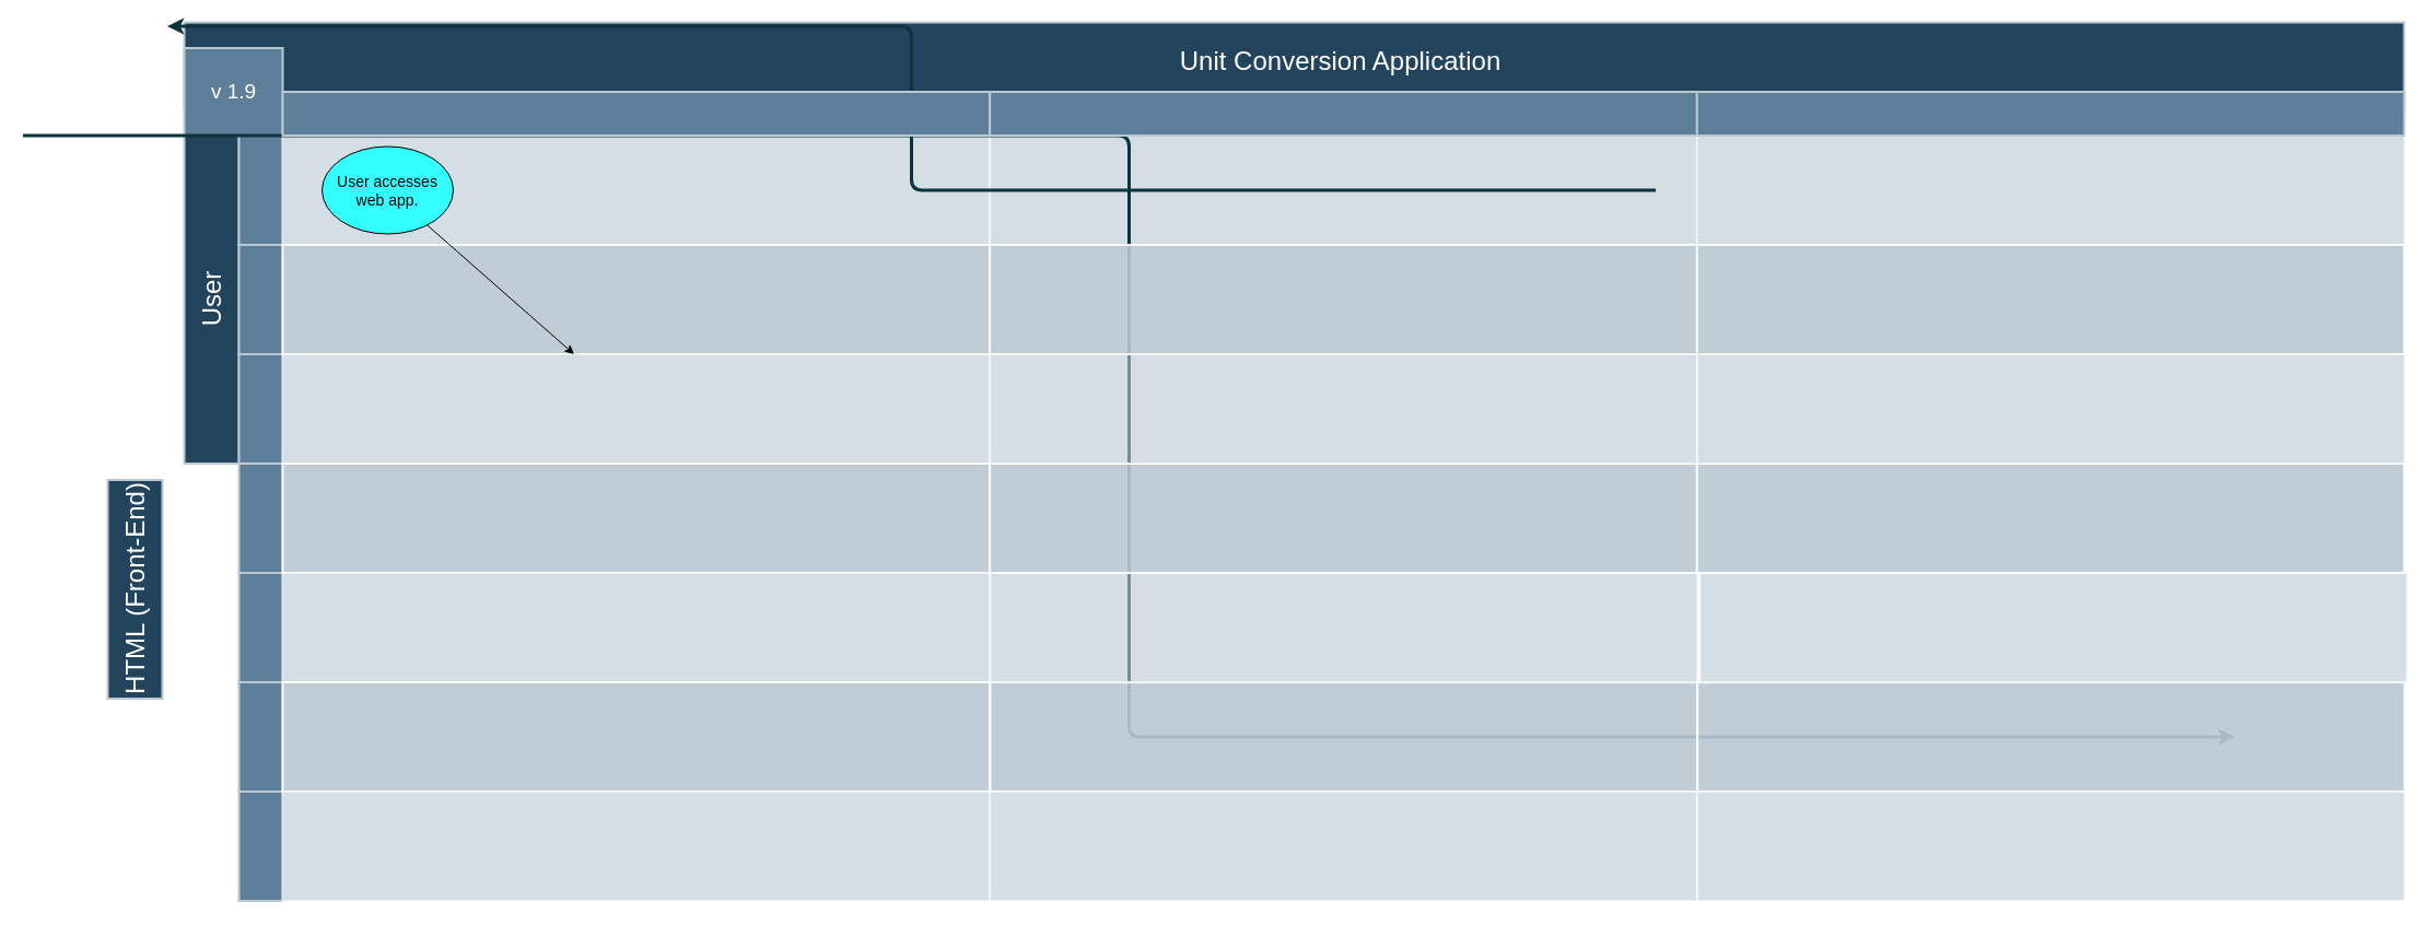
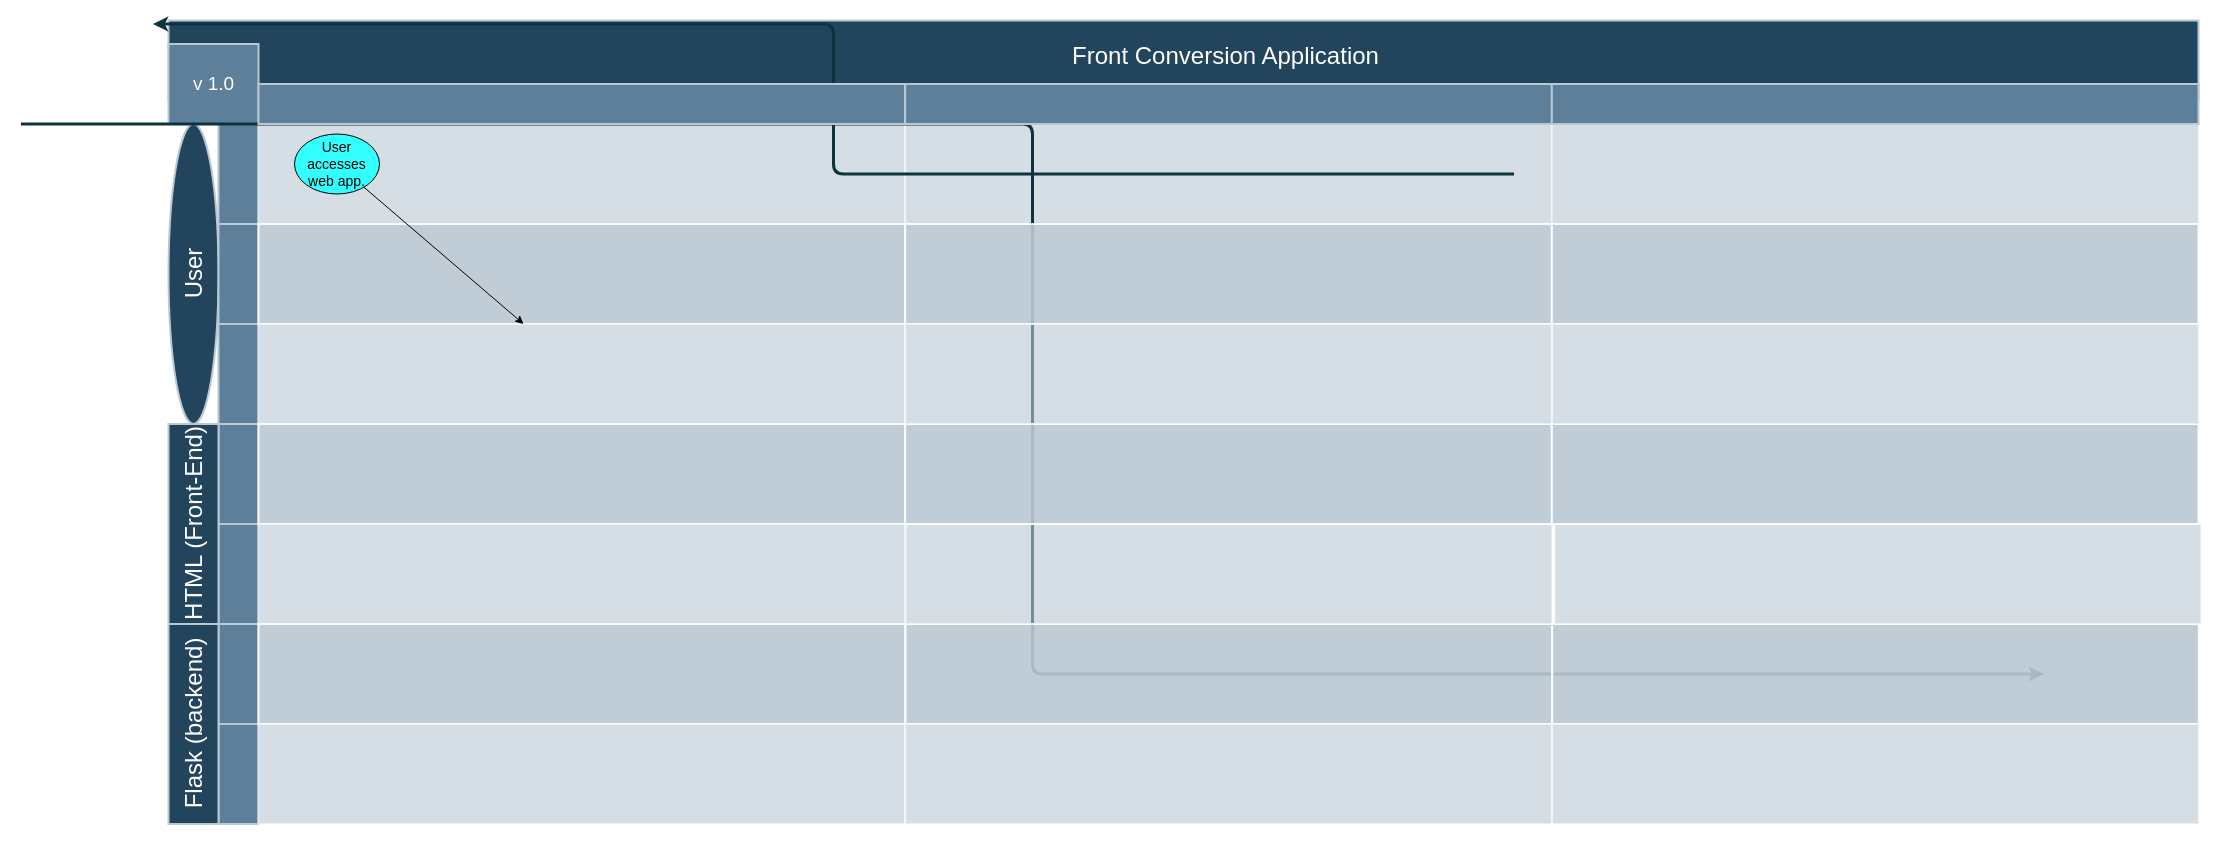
  <mxCell id="0" />
  <mxCell id="1" parent="0" />
- <mxCell id="2" value="Unit Conversion Application" style="strokeColor=#BAC8D3;fillColor=#23445D;fontSize=24;strokeWidth=2;fontFamily=Helvetica;html=1;fontColor=#FFFFFF;fontStyle=0;spacingBottom=8;spacingRight=0;spacingLeft=83;" parent="1" vertex="1"><mxGeometry x="168" y="20" width="2030" height="80" as="geometry" /></mxCell>
- <mxCell id="3" value="User" style="strokeColor=#BAC8D3;fillColor=#23445D;fontSize=24;strokeWidth=2;horizontal=0;fontFamily=Helvetica;html=1;fontColor=#FFFFFF;fontStyle=0" parent="1" vertex="1"><mxGeometry x="168" y="123.5" width="50" height="300" as="geometry" /></mxCell>
+ <mxCell id="2" value="Front Conversion Application" style="strokeColor=#BAC8D3;fillColor=#23445D;fontSize=24;strokeWidth=2;fontFamily=Helvetica;html=1;fontColor=#FFFFFF;fontStyle=0;spacingBottom=8;spacingRight=0;spacingLeft=83;" parent="1" vertex="1"><mxGeometry x="168" y="20" width="2030" height="80" as="geometry" /></mxCell>
+ <mxCell id="3" value="User" style="ellipse;strokeColor=#BAC8D3;fillColor=#23445D;fontSize=24;strokeWidth=2;horizontal=0;fontFamily=Helvetica;html=1;fontColor=#FFFFFF;fontStyle=0;" parent="1" vertex="1"><mxGeometry x="168" y="123.5" width="50" height="300" as="geometry" /></mxCell>
  <mxCell id="4" value="" style="strokeColor=#BAC8D3;fillColor=#5d7f99;fontSize=19;strokeWidth=2;horizontal=0;fontFamily=Helvetica;html=1;labelBackgroundColor=none;fontColor=#FFFFFF;" parent="1" vertex="1"><mxGeometry x="218" y="123.5" width="40" height="100" as="geometry" /></mxCell>
- <mxCell id="5" value="v 1.9" style="strokeColor=#BAC8D3;fillColor=#5d7f99;fontSize=19;strokeWidth=2;fontFamily=Helvetica;html=1;labelBackgroundColor=none;fontColor=#FFFFFF;" parent="1" vertex="1"><mxGeometry x="168" y="43.5" width="90" height="80" as="geometry" /></mxCell>
+ <mxCell id="5" value="v 1.0" style="strokeColor=#BAC8D3;fillColor=#5d7f99;fontSize=19;strokeWidth=2;fontFamily=Helvetica;html=1;labelBackgroundColor=none;fontColor=#FFFFFF;" parent="1" vertex="1"><mxGeometry x="168" y="43.5" width="90" height="80" as="geometry" /></mxCell>
  <mxCell id="6" value="" style="strokeColor=#BAC8D3;fillColor=#5d7f99;fontSize=19;strokeWidth=2;horizontal=0;fontFamily=Helvetica;html=1;labelBackgroundColor=none;fontColor=#FFFFFF;" parent="1" vertex="1"><mxGeometry x="218" y="223.5" width="40" height="100" as="geometry" /></mxCell>
  <mxCell id="7" value="" style="strokeColor=#BAC8D3;fillColor=#5d7f99;fontSize=19;strokeWidth=2;horizontal=0;fontFamily=Helvetica;html=1;labelBackgroundColor=none;fontColor=#FFFFFF;" parent="1" vertex="1"><mxGeometry x="218" y="323.5" width="40" height="100" as="geometry" /></mxCell>
  <mxCell id="8" value="" style="strokeColor=#BAC8D3;fillColor=#5d7f99;fontSize=19;strokeWidth=2;horizontal=0;fontFamily=Helvetica;html=1;labelBackgroundColor=none;fontColor=#FFFFFF;" parent="1" vertex="1"><mxGeometry x="218" y="523.5" width="40" height="100" as="geometry" /></mxCell>
  <mxCell id="9" value="" style="strokeColor=#BAC8D3;fillColor=#5d7f99;fontSize=19;strokeWidth=2;horizontal=0;fontFamily=Helvetica;html=1;labelBackgroundColor=none;fontColor=#FFFFFF;" parent="1" vertex="1"><mxGeometry x="218" y="423.5" width="40" height="100" as="geometry" /></mxCell>
- <mxCell id="10" value="HTML (Front-End)" style="strokeColor=#BAC8D3;fillColor=#23445D;fontSize=24;strokeWidth=2;horizontal=0;fontFamily=Helvetica;html=1;fontColor=#FFFFFF;fontStyle=0" parent="1" vertex="1"><mxGeometry x="98" y="438.5" width="50" height="200" as="geometry" /></mxCell>
+ <mxCell id="10" value="HTML (Front-End)" style="strokeColor=#BAC8D3;fillColor=#23445D;fontSize=24;strokeWidth=2;horizontal=0;fontFamily=Helvetica;html=1;fontColor=#FFFFFF;fontStyle=0" parent="1" vertex="1"><mxGeometry x="168" y="423.5" width="50" height="200" as="geometry" /></mxCell>
  <mxCell id="11" value="" style="strokeColor=#BAC8D3;fillColor=#5d7f99;fontSize=19;strokeWidth=2;horizontal=0;fontFamily=Helvetica;html=1;labelBackgroundColor=none;fontColor=#FFFFFF;" parent="1" vertex="1"><mxGeometry x="218" y="723.5" width="40" height="100" as="geometry" /></mxCell>
  <mxCell id="12" value="" style="strokeColor=#BAC8D3;fillColor=#5d7f99;fontSize=19;strokeWidth=2;horizontal=0;fontFamily=Helvetica;html=1;labelBackgroundColor=none;fontColor=#FFFFFF;" parent="1" vertex="1"><mxGeometry x="218" y="623.5" width="40" height="100" as="geometry" /></mxCell>
+ <mxCell id="13" value="Flask (backend)" style="strokeColor=#BAC8D3;fillColor=#23445D;fontSize=24;strokeWidth=2;horizontal=0;fontFamily=Helvetica;html=1;fontColor=#FFFFFF;fontStyle=0" parent="1" vertex="1"><mxGeometry x="168" y="623.5" width="50" height="200" as="geometry" /></mxCell>
  <mxCell id="14" value="" style="strokeColor=#FFFFFF;fillColor=#BAC8D3;fontSize=18;strokeWidth=2;fontFamily=Helvetica;html=1;opacity=60;" parent="1" vertex="1"><mxGeometry x="257.99" y="123.5" width="646.667" height="100" as="geometry" /></mxCell>
  <mxCell id="15" value="" style="strokeColor=#FFFFFF;fillColor=#BAC8D3;fontSize=18;strokeWidth=2;fontFamily=Helvetica;html=1;opacity=90;" parent="1" vertex="1"><mxGeometry x="258" y="223.5" width="646.667" height="100" as="geometry" /></mxCell>
  <mxCell id="16" value="" style="strokeColor=#FFFFFF;fillColor=#BAC8D3;fontSize=18;strokeWidth=2;fontFamily=Helvetica;html=1;opacity=60;" parent="1" vertex="1"><mxGeometry x="258" y="323.5" width="646.667" height="100" as="geometry" /></mxCell>
  <mxCell id="17" value="" style="strokeColor=#FFFFFF;fillColor=#BAC8D3;fontSize=18;strokeWidth=2;fontFamily=Helvetica;html=1;opacity=90;" parent="1" vertex="1"><mxGeometry x="258" y="423.5" width="646.667" height="100" as="geometry" /></mxCell>
  <mxCell id="18" value="" style="strokeColor=#FFFFFF;fillColor=#BAC8D3;fontSize=18;strokeWidth=2;fontFamily=Helvetica;html=1;opacity=60;" parent="1" vertex="1"><mxGeometry x="258" y="523.5" width="646.667" height="100" as="geometry" /></mxCell>
  <mxCell id="19" value="" style="strokeColor=#FFFFFF;fillColor=#BAC8D3;fontSize=18;strokeWidth=2;fontFamily=Helvetica;html=1;opacity=90;" parent="1" vertex="1"><mxGeometry x="258" y="623.5" width="646.667" height="100" as="geometry" /></mxCell>
  <mxCell id="20" value="" style="strokeColor=#FFFFFF;fillColor=#BAC8D3;fontSize=18;strokeWidth=2;fontFamily=Helvetica;html=1;opacity=60;" parent="1" vertex="1"><mxGeometry x="258" y="723.5" width="646.667" height="100" as="geometry" /></mxCell>
  <mxCell id="21" value="" style="strokeColor=#FFFFFF;fillColor=#BAC8D3;fontSize=18;strokeWidth=2;fontFamily=Helvetica;html=1;opacity=60;" parent="1" vertex="1"><mxGeometry x="904.667" y="123.5" width="647" height="100" as="geometry" /></mxCell>
  <mxCell id="22" value="" style="strokeColor=#FFFFFF;fillColor=#BAC8D3;fontSize=18;strokeWidth=2;fontFamily=Helvetica;html=1;opacity=60;" parent="1" vertex="1"><mxGeometry x="1551.333" y="123.5" width="647" height="100" as="geometry" /></mxCell>
  <mxCell id="23" value="" style="edgeStyle=elbowEdgeStyle;elbow=horizontal;strokeWidth=3;strokeColor=#0C343D;fontFamily=Helvetica;html=1;" parent="1" edge="1"><mxGeometry x="6.449" y="830.5" width="131.973" height="100" as="geometry"><mxPoint x="1513.571" y="173.5" as="sourcePoint" /><mxPoint x="152.422" y="23.5" as="targetPoint" /></mxGeometry></mxCell>
  <mxCell id="24" value="" style="edgeStyle=elbowEdgeStyle;elbow=horizontal;strokeWidth=3;strokeColor=#0C343D;fontFamily=Helvetica;html=1;" parent="1" edge="1"><mxGeometry x="6.449" y="830.5" width="131.973" height="100" as="geometry"><mxPoint x="20.449" y="123.5" as="sourcePoint" /><mxPoint x="2043.238" y="673.5" as="targetPoint" /></mxGeometry></mxCell>
  <mxCell id="25" value="" style="group" parent="1" vertex="1" connectable="0"><mxGeometry x="258" y="83.5" width="646.667" height="40" as="geometry" /></mxCell>
  <mxCell id="26" value="" style="strokeColor=#BAC8D3;fillColor=#5d7f99;fontSize=19;strokeWidth=2;fontFamily=Helvetica;html=1;labelBackgroundColor=none;fontColor=#FFFFFF;" parent="25" vertex="1"><mxGeometry width="646.666" height="40" as="geometry" /></mxCell>
  <mxCell id="27" value="" style="strokeColor=#BAC8D3;fillColor=#5d7f99;fontSize=19;strokeWidth=2;fontFamily=Helvetica;html=1;labelBackgroundColor=none;fontColor=#FFFFFF;" parent="25" vertex="1"><mxGeometry x="646.666" width="646.666" height="40" as="geometry" /></mxCell>
  <mxCell id="28" value="" style="strokeColor=#BAC8D3;fillColor=#5d7f99;fontSize=19;strokeWidth=2;fontFamily=Helvetica;html=1;labelBackgroundColor=none;fontColor=#FFFFFF;" parent="25" vertex="1"><mxGeometry x="1293.331" width="646.667" height="40" as="geometry" /></mxCell>
  <mxCell id="29" value="" style="strokeColor=#FFFFFF;fillColor=#BAC8D3;fontSize=18;strokeWidth=2;fontFamily=Helvetica;html=1;opacity=90;" parent="1" vertex="1"><mxGeometry x="905" y="623.5" width="646.667" height="100" as="geometry" /></mxCell>
  <mxCell id="30" value="" style="strokeColor=#FFFFFF;fillColor=#BAC8D3;fontSize=18;strokeWidth=2;fontFamily=Helvetica;html=1;opacity=90;" parent="1" vertex="1"><mxGeometry x="1551.67" y="623.5" width="646.667" height="100" as="geometry" /></mxCell>
  <mxCell id="31" value="" style="strokeColor=#FFFFFF;fillColor=#BAC8D3;fontSize=18;strokeWidth=2;fontFamily=Helvetica;html=1;opacity=60;" parent="1" vertex="1"><mxGeometry x="905" y="523.5" width="646.667" height="100" as="geometry" /></mxCell>
  <mxCell id="32" value="" style="strokeColor=#FFFFFF;fillColor=#BAC8D3;fontSize=18;strokeWidth=2;fontFamily=Helvetica;html=1;opacity=60;" parent="1" vertex="1"><mxGeometry x="1554" y="523.5" width="646.667" height="100" as="geometry" /></mxCell>
  <mxCell id="33" value="" style="strokeColor=#FFFFFF;fillColor=#BAC8D3;fontSize=18;strokeWidth=2;fontFamily=Helvetica;html=1;opacity=90;" parent="1" vertex="1"><mxGeometry x="904.66" y="423.5" width="646.667" height="100" as="geometry" /></mxCell>
  <mxCell id="34" value="" style="strokeColor=#FFFFFF;fillColor=#BAC8D3;fontSize=18;strokeWidth=2;fontFamily=Helvetica;html=1;opacity=90;" parent="1" vertex="1"><mxGeometry x="1551.33" y="423.5" width="646.667" height="100" as="geometry" /></mxCell>
  <mxCell id="35" value="" style="strokeColor=#FFFFFF;fillColor=#BAC8D3;fontSize=18;strokeWidth=2;fontFamily=Helvetica;html=1;opacity=90;" parent="1" vertex="1"><mxGeometry x="904.66" y="223.5" width="646.667" height="100" as="geometry" /></mxCell>
  <mxCell id="36" value="" style="strokeColor=#FFFFFF;fillColor=#BAC8D3;fontSize=18;strokeWidth=2;fontFamily=Helvetica;html=1;opacity=90;" parent="1" vertex="1"><mxGeometry x="1551.33" y="223.5" width="646.667" height="100" as="geometry" /></mxCell>
  <mxCell id="37" value="" style="strokeColor=#FFFFFF;fillColor=#BAC8D3;fontSize=18;strokeWidth=2;fontFamily=Helvetica;html=1;opacity=60;" parent="1" vertex="1"><mxGeometry x="904.66" y="323.5" width="646.667" height="100" as="geometry" /></mxCell>
  <mxCell id="38" value="" style="strokeColor=#FFFFFF;fillColor=#BAC8D3;fontSize=18;strokeWidth=2;fontFamily=Helvetica;html=1;opacity=60;" parent="1" vertex="1"><mxGeometry x="1551.67" y="323.5" width="646.667" height="100" as="geometry" /></mxCell>
  <mxCell id="39" value="" style="strokeColor=#FFFFFF;fillColor=#BAC8D3;fontSize=18;strokeWidth=2;fontFamily=Helvetica;html=1;opacity=60;" parent="1" vertex="1"><mxGeometry x="904.66" y="723.5" width="646.667" height="100" as="geometry" /></mxCell>
  <mxCell id="40" value="" style="strokeColor=#FFFFFF;fillColor=#BAC8D3;fontSize=18;strokeWidth=2;fontFamily=Helvetica;html=1;opacity=60;" parent="1" vertex="1"><mxGeometry x="1551.67" y="723.5" width="646.667" height="100" as="geometry" /></mxCell>
  <mxCell id="41" value="" style="edgeStyle=none;html=1;" edge="1" parent="1" source="42" target="16"><mxGeometry relative="1" as="geometry" /></mxCell>
- <mxCell id="42" value="&lt;font style=&quot;font-size: 14px;&quot;&gt;User accesses web app.&lt;/font&gt;" style="ellipse;whiteSpace=wrap;html=1;fillColor=#33FFFF;" parent="1" vertex="1"><mxGeometry x="294" y="133.5" width="120" height="80" as="geometry" /></mxCell>
+ <mxCell id="42" value="&lt;font style=&quot;font-size: 14px;&quot;&gt;User accesses web app.&lt;/font&gt;" style="ellipse;whiteSpace=wrap;html=1;fillColor=#33FFFF;" parent="1" vertex="1"><mxGeometry x="294" y="133.5" width="85" height="60" as="geometry" /></mxCell>
